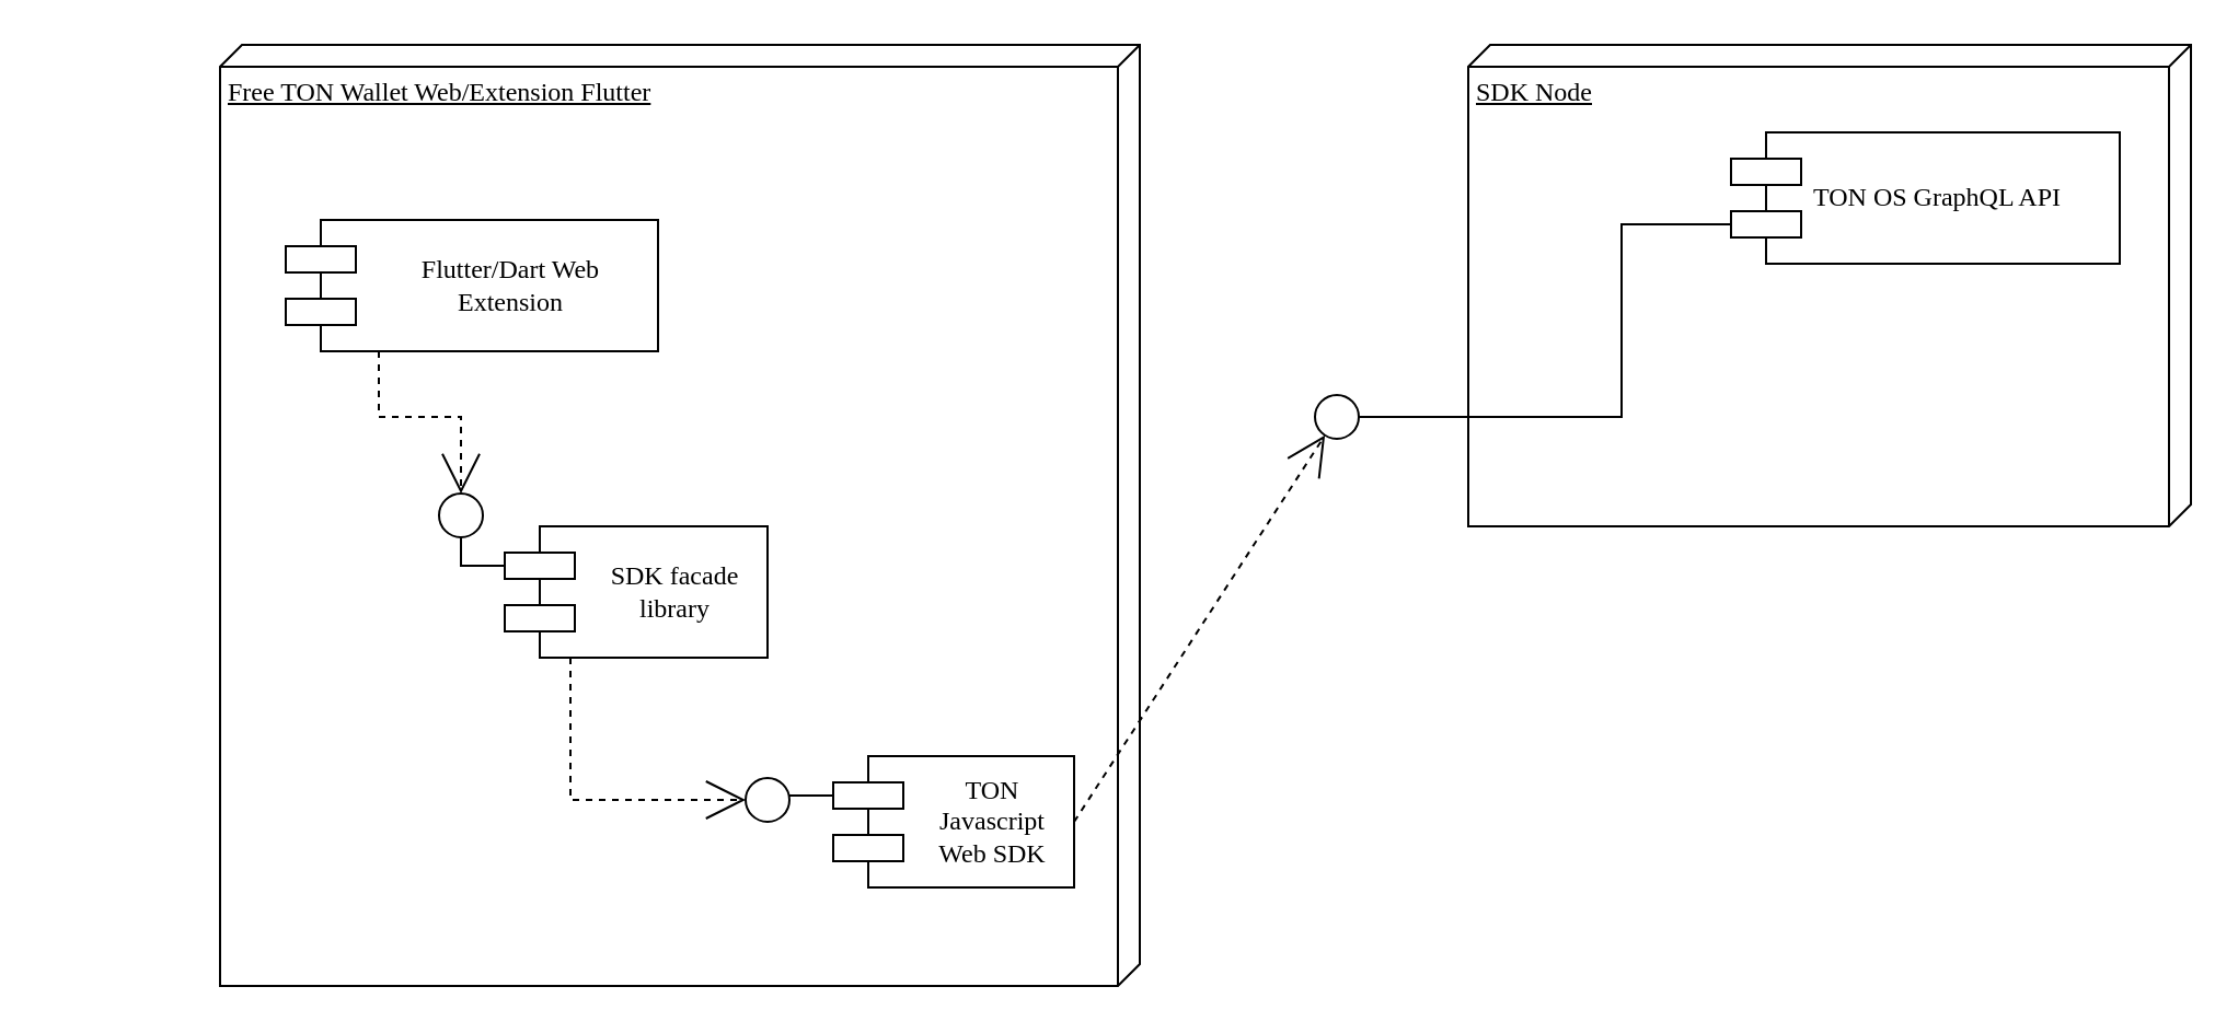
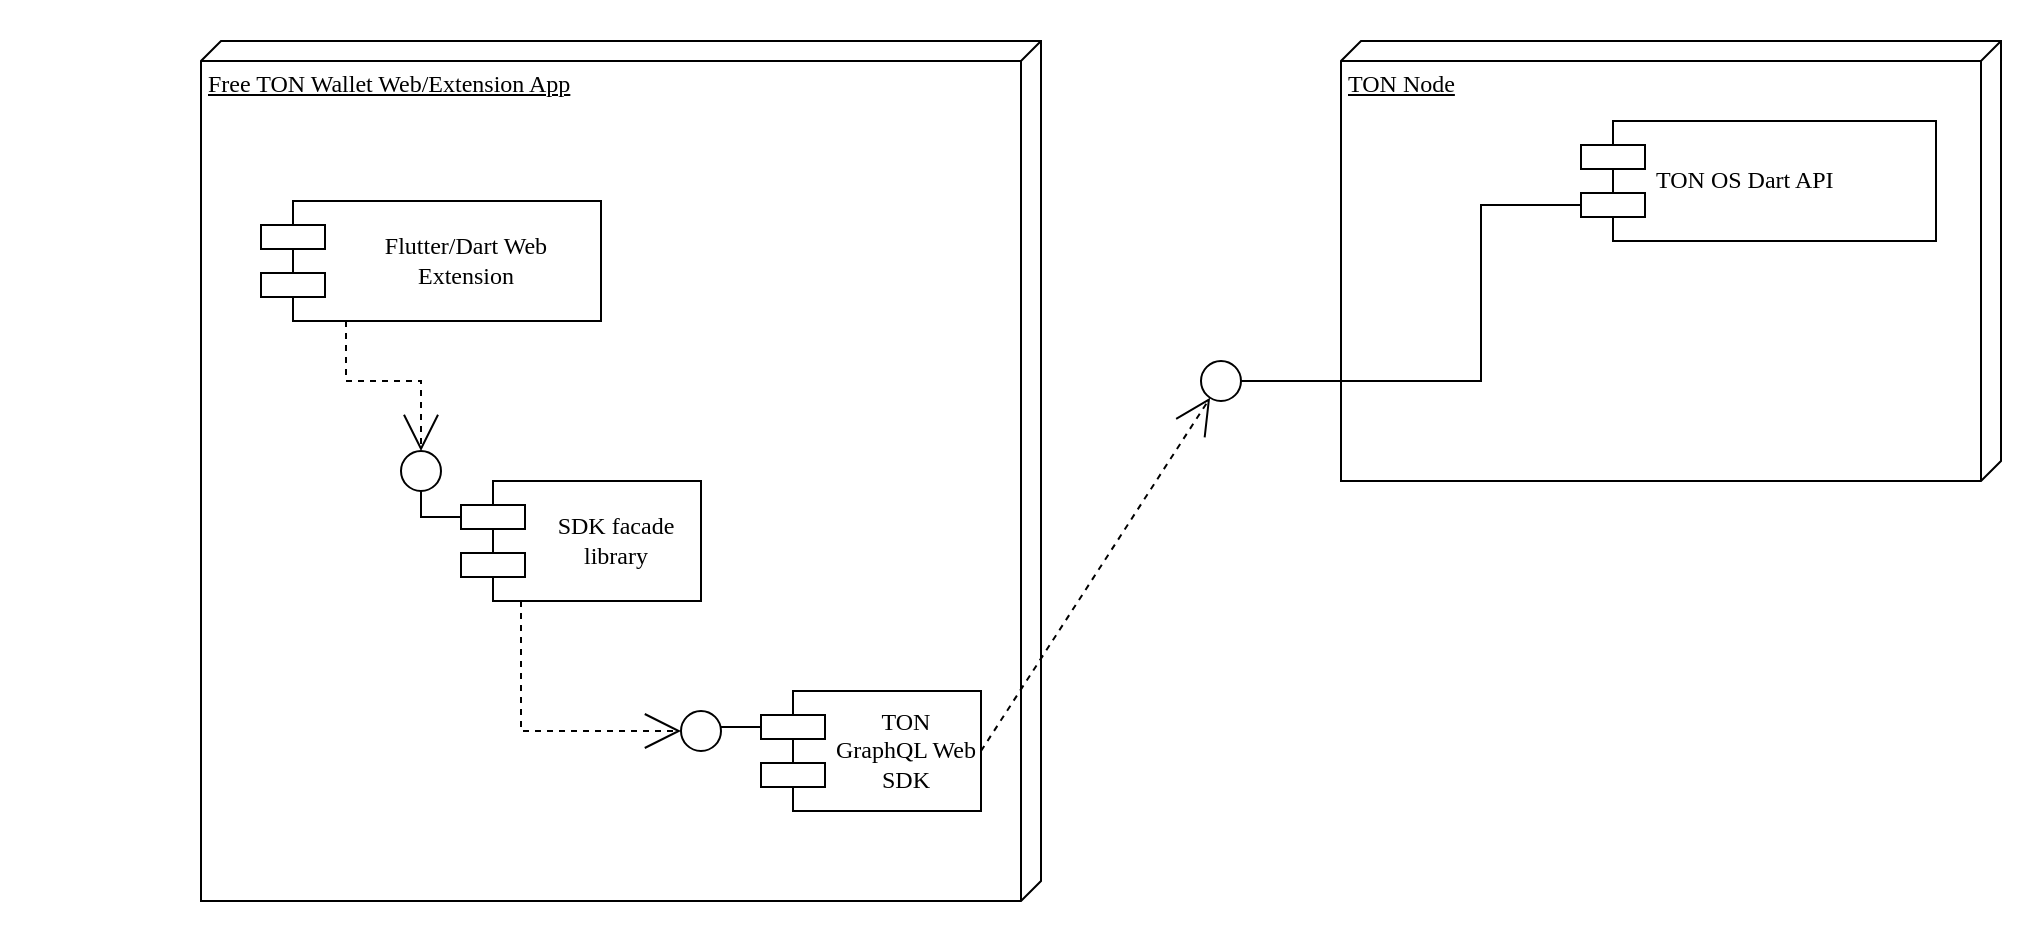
  <mxCell id="0" />
  <mxCell id="1" parent="0" />
- <mxCell id="2" value="Free TON Wallet Web/Extension Flutter" style="verticalAlign=top;align=left;spacingTop=8;spacingLeft=2;spacingRight=12;shape=cube;size=10;direction=south;fontStyle=4;html=1;rounded=0;shadow=0;comic=0;labelBackgroundColor=none;strokeWidth=1;fontFamily=Verdana;fontSize=12" parent="1" vertex="1"><mxGeometry x="100" y="20" width="420" height="430" as="geometry" /></mxCell>
- <mxCell id="3" value="SDK Node" style="verticalAlign=top;align=left;spacingTop=8;spacingLeft=2;spacingRight=12;shape=cube;size=10;direction=south;fontStyle=4;html=1;rounded=0;shadow=0;comic=0;labelBackgroundColor=none;strokeWidth=1;fontFamily=Verdana;fontSize=12" parent="1" vertex="1"><mxGeometry x="670" y="20" width="330" height="220" as="geometry" /></mxCell>
+ <mxCell id="2" value="Free TON Wallet Web/Extension App" style="verticalAlign=top;align=left;spacingTop=8;spacingLeft=2;spacingRight=12;shape=cube;size=10;direction=south;fontStyle=4;html=1;rounded=0;shadow=0;comic=0;labelBackgroundColor=none;strokeWidth=1;fontFamily=Verdana;fontSize=12" parent="1" vertex="1"><mxGeometry x="100" y="20" width="420" height="430" as="geometry" /></mxCell>
+ <mxCell id="3" value="TON Node" style="verticalAlign=top;align=left;spacingTop=8;spacingLeft=2;spacingRight=12;shape=cube;size=10;direction=south;fontStyle=4;html=1;rounded=0;shadow=0;comic=0;labelBackgroundColor=none;strokeWidth=1;fontFamily=Verdana;fontSize=12" parent="1" vertex="1"><mxGeometry x="670" y="20" width="330" height="220" as="geometry" /></mxCell>
  <mxCell id="4" value="SDK facade library" style="shape=component;align=center;spacingLeft=36;rounded=0;shadow=0;comic=0;labelBackgroundColor=none;strokeWidth=1;fontFamily=Verdana;fontSize=12;html=1;whiteSpace=wrap;" parent="1" vertex="1"><mxGeometry x="230" y="240" width="120" height="60" as="geometry" /></mxCell>
- <mxCell id="5" value="TON OS GraphQL API" style="shape=component;align=left;spacingLeft=36;rounded=0;shadow=0;comic=0;labelBackgroundColor=none;strokeWidth=1;fontFamily=Verdana;fontSize=12;html=1;" parent="1" vertex="1"><mxGeometry x="790" y="60" width="177.5" height="60" as="geometry" /></mxCell>
+ <mxCell id="5" value="TON OS Dart API" style="shape=component;align=left;spacingLeft=36;rounded=0;shadow=0;comic=0;labelBackgroundColor=none;strokeWidth=1;fontFamily=Verdana;fontSize=12;html=1;" parent="1" vertex="1"><mxGeometry x="790" y="60" width="177.5" height="60" as="geometry" /></mxCell>
  <mxCell id="6" value="" style="ellipse;whiteSpace=wrap;html=1;rounded=0;shadow=0;comic=0;labelBackgroundColor=none;strokeWidth=1;fontFamily=Verdana;fontSize=12;align=center;" parent="1" vertex="1"><mxGeometry x="600" y="180" width="20" height="20" as="geometry" /></mxCell>
- <mxCell id="7" value="TON Javascript Web SDK" style="shape=component;align=center;spacingLeft=36;rounded=0;shadow=0;comic=0;labelBackgroundColor=none;strokeWidth=1;fontFamily=Verdana;fontSize=12;html=1;horizontal=1;verticalAlign=middle;whiteSpace=wrap;" parent="1" vertex="1"><mxGeometry x="380" y="345" width="110" height="60" as="geometry" /></mxCell>
+ <mxCell id="7" value="TON GraphQL Web SDK" style="shape=component;align=center;spacingLeft=36;rounded=0;shadow=0;comic=0;labelBackgroundColor=none;strokeWidth=1;fontFamily=Verdana;fontSize=12;html=1;horizontal=1;verticalAlign=middle;whiteSpace=wrap;" parent="1" vertex="1"><mxGeometry x="380" y="345" width="110" height="60" as="geometry" /></mxCell>
  <mxCell id="8" style="edgeStyle=none;rounded=0;html=1;dashed=1;labelBackgroundColor=none;startArrow=none;startFill=0;startSize=8;endArrow=open;endFill=0;endSize=16;fontFamily=Verdana;fontSize=12;exitX=1;exitY=0.5;exitDx=0;exitDy=0;" parent="1" source="7" target="6" edge="1"><mxGeometry relative="1" as="geometry"><mxPoint x="519.796" y="360" as="sourcePoint" /></mxGeometry></mxCell>
  <mxCell id="9" style="edgeStyle=elbowEdgeStyle;rounded=0;html=1;labelBackgroundColor=none;startArrow=none;startFill=0;startSize=8;endArrow=none;endFill=0;endSize=16;fontFamily=Verdana;fontSize=12;entryX=0;entryY=0.7;entryDx=0;entryDy=0;" parent="1" source="6" target="5" edge="1"><mxGeometry relative="1" as="geometry"><Array as="points"><mxPoint x="740" y="150" /></Array></mxGeometry></mxCell>
  <mxCell id="10" style="edgeStyle=orthogonalEdgeStyle;rounded=0;html=1;labelBackgroundColor=none;startArrow=none;startFill=0;startSize=8;endArrow=open;endFill=0;endSize=16;fontFamily=Verdana;fontSize=12;dashed=1;entryX=0;entryY=0.5;entryDx=0;entryDy=0;" parent="1" source="4" target="11" edge="1"><mxGeometry relative="1" as="geometry"><Array as="points"><mxPoint x="260" y="365" /></Array></mxGeometry></mxCell>
  <mxCell id="11" value="" style="ellipse;whiteSpace=wrap;html=1;rounded=0;shadow=0;comic=0;labelBackgroundColor=none;strokeWidth=1;fontFamily=Verdana;fontSize=12;align=center;" vertex="1" parent="1"><mxGeometry x="340" y="355" width="20" height="20" as="geometry" /></mxCell>
  <mxCell id="12" style="edgeStyle=elbowEdgeStyle;rounded=0;html=1;labelBackgroundColor=none;startArrow=none;startFill=0;startSize=8;endArrow=none;endFill=0;endSize=16;fontFamily=Verdana;fontSize=12;entryX=0;entryY=0.3;entryDx=0;entryDy=0;" edge="1" parent="1" source="11" target="7"><mxGeometry relative="1" as="geometry"><mxPoint x="220" y="320" as="targetPoint" /><Array as="points"><mxPoint x="350" y="363" /><mxPoint x="240" y="360" /></Array></mxGeometry></mxCell>
  <mxCell id="13" value="" style="ellipse;whiteSpace=wrap;html=1;rounded=0;shadow=0;comic=0;labelBackgroundColor=none;strokeWidth=1;fontFamily=Verdana;fontSize=12;align=center;" vertex="1" parent="1"><mxGeometry x="200" y="225" width="20" height="20" as="geometry" /></mxCell>
  <mxCell id="14" style="edgeStyle=elbowEdgeStyle;rounded=0;html=1;labelBackgroundColor=none;startArrow=none;startFill=0;startSize=8;endArrow=none;endFill=0;endSize=16;fontFamily=Verdana;fontSize=12;entryX=0;entryY=0.3;entryDx=0;entryDy=0;" edge="1" parent="1" source="13" target="4"><mxGeometry relative="1" as="geometry"><mxPoint x="160" y="308" as="targetPoint" /><Array as="points"><mxPoint x="210" y="258" /><mxPoint x="130" y="308" /><mxPoint x="20" y="305" /></Array></mxGeometry></mxCell>
  <mxCell id="15" value="Flutter/Dart Web Extension" style="shape=component;align=center;spacingLeft=36;rounded=0;shadow=0;comic=0;labelBackgroundColor=none;strokeWidth=1;fontFamily=Verdana;fontSize=12;html=1;whiteSpace=wrap;" vertex="1" parent="1"><mxGeometry x="130" y="100" width="170" height="60" as="geometry" /></mxCell>
  <mxCell id="16" style="edgeStyle=orthogonalEdgeStyle;rounded=0;html=1;labelBackgroundColor=none;startArrow=none;startFill=0;startSize=8;endArrow=open;endFill=0;endSize=16;fontFamily=Verdana;fontSize=12;dashed=1;entryX=0.5;entryY=0;entryDx=0;entryDy=0;exitX=0.25;exitY=1;exitDx=0;exitDy=0;" edge="1" parent="1" source="15" target="13"><mxGeometry relative="1" as="geometry"><Array as="points"><mxPoint x="173" y="190" /><mxPoint x="210" y="190" /></Array><mxPoint x="270" y="310" as="sourcePoint" /><mxPoint x="350" y="375" as="targetPoint" /></mxGeometry></mxCell>
